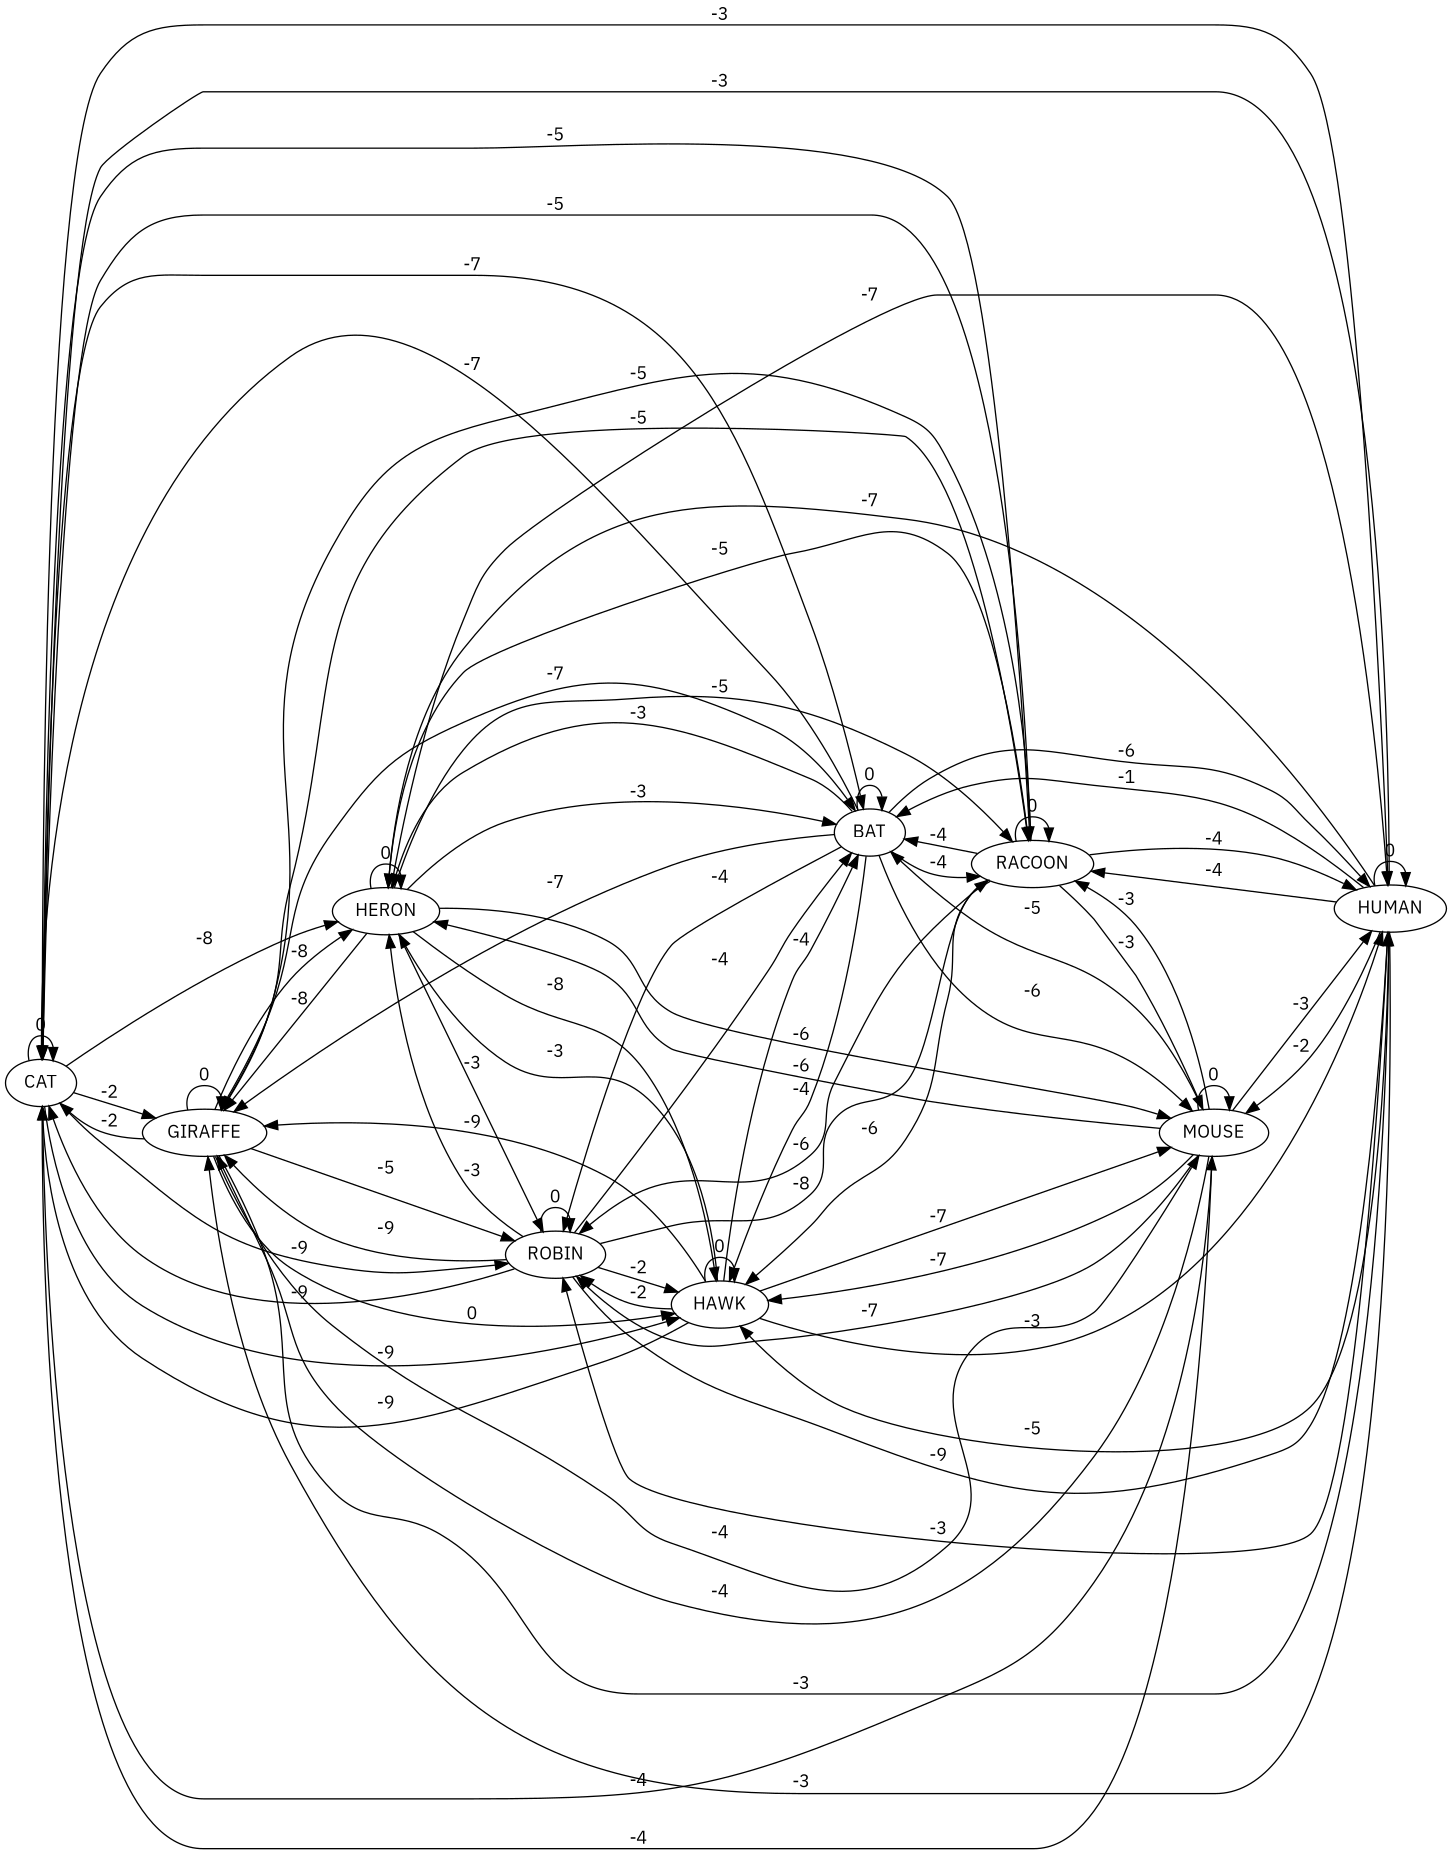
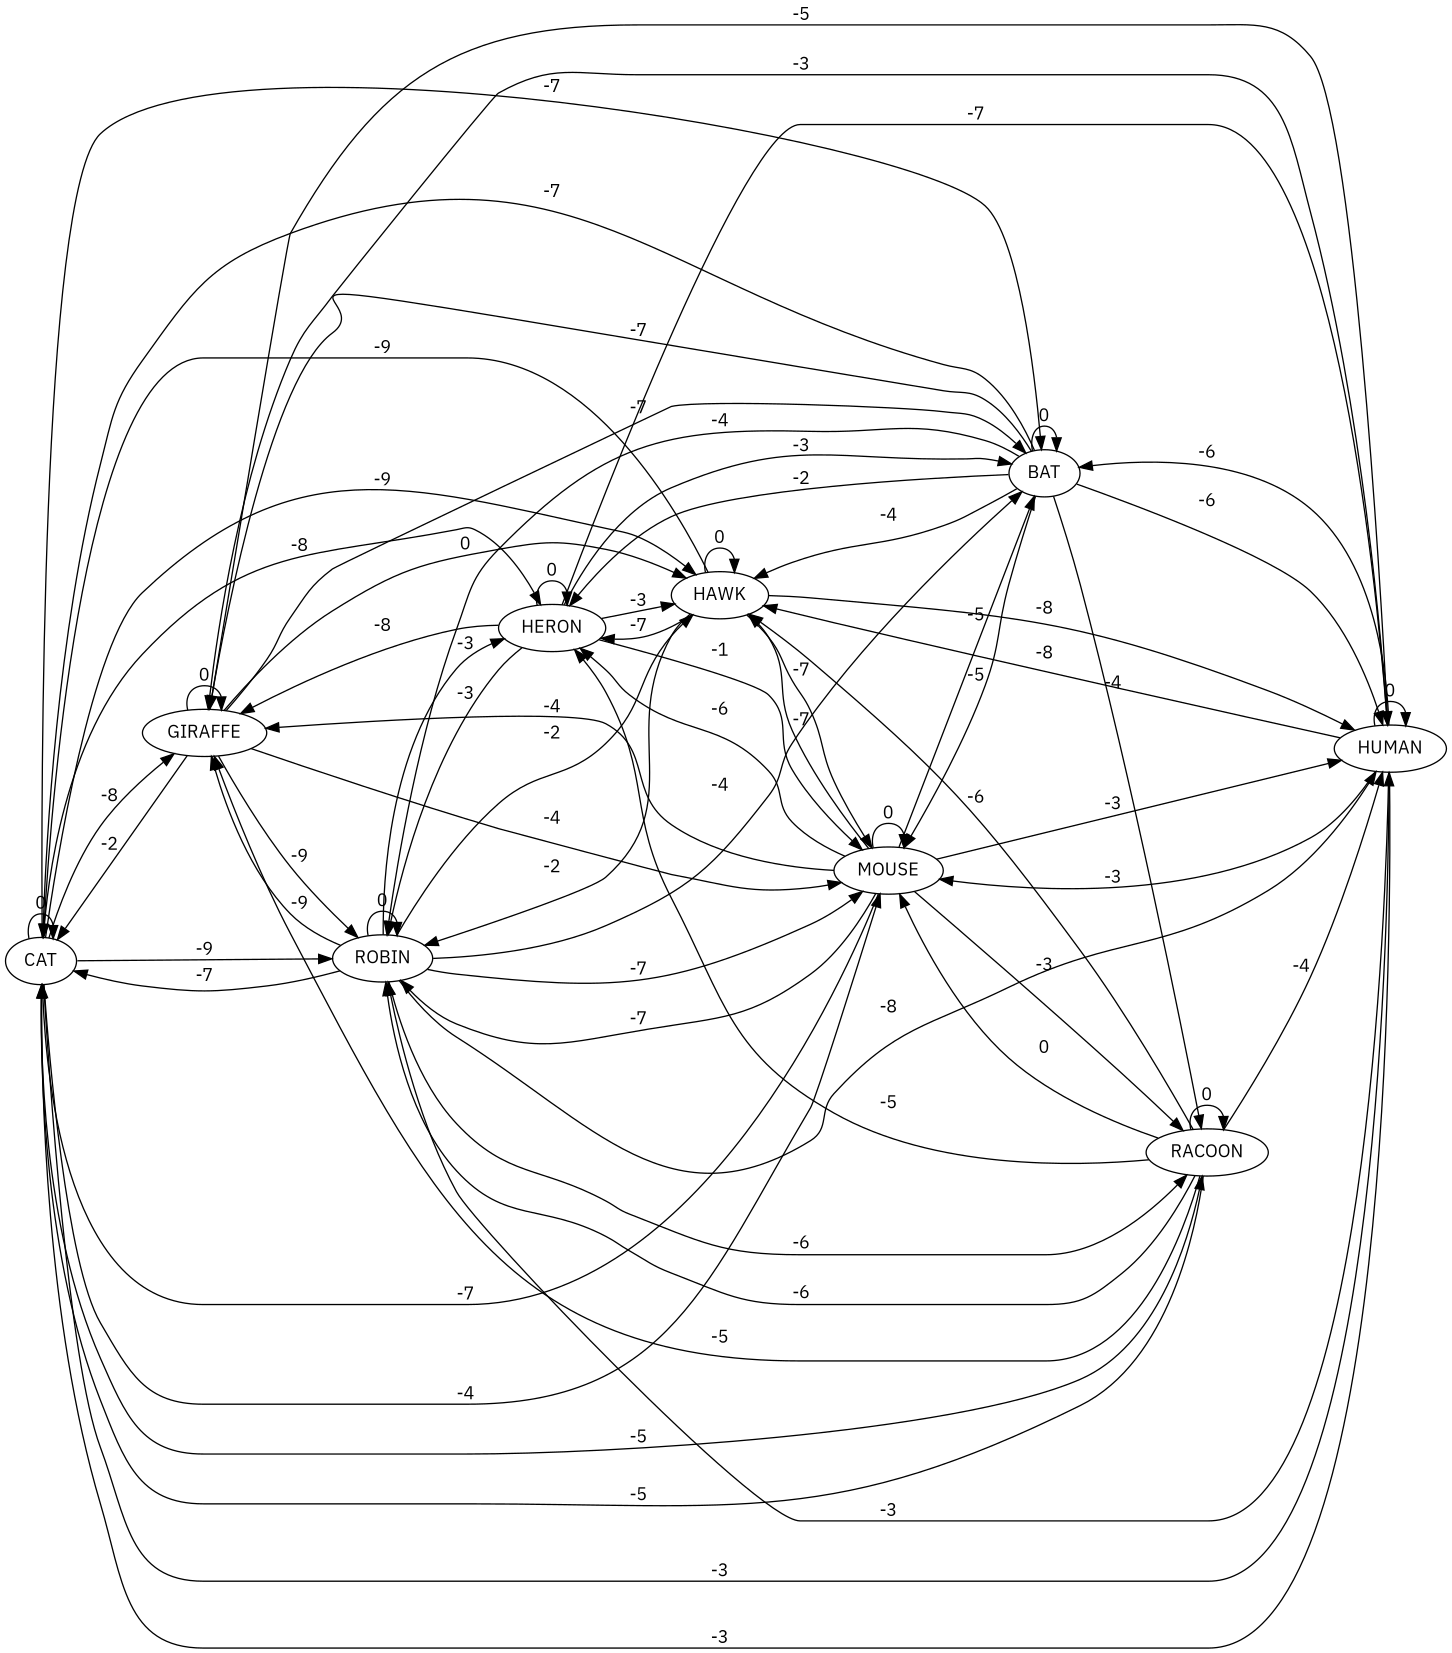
  digraph {
    fontname="IBM Plex Sans"
    rankdir=LR
    node [fontname="IBM Plex Sans"]
    edge [fontname="IBM Plex Sans"]
    CAT
    GIRAFFE
    HUMAN
    MOUSE
    RACOON
    BAT
    HAWK
    ROBIN
    HERON
    CAT -> CAT [label=0]
-   CAT -> GIRAFFE [label=-2]
+   CAT -> GIRAFFE [label=-8]
    CAT -> HUMAN [label=-3]
    CAT -> MOUSE [label=-4]
    CAT -> RACOON [label=-5]
    CAT -> BAT [label=-7]
    CAT -> HAWK [label=-9]
    CAT -> ROBIN [label=-9]
    CAT -> HERON [label=-8]
    GIRAFFE -> CAT [label=-2]
    GIRAFFE -> GIRAFFE [label=0]
-   GIRAFFE -> HUMAN [label=-3]
+   GIRAFFE -> HUMAN [label=-5]
    GIRAFFE -> MOUSE [label=-4]
-   GIRAFFE -> RACOON [label=-5]
    GIRAFFE -> BAT [label=-7]
    GIRAFFE -> HAWK [label=0]
-   GIRAFFE -> ROBIN [label=-5]
-   GIRAFFE -> HERON [label=-8]
+   GIRAFFE -> ROBIN [label=-9]
    HUMAN -> CAT [label=-3]
    HUMAN -> GIRAFFE [label=-3]
    HUMAN -> HUMAN [label=0]
-   HUMAN -> MOUSE [label=-2]
-   HUMAN -> RACOON [label=-4]
-   HUMAN -> BAT [label=-1]
-   HUMAN -> HAWK [label=-5]
+   HUMAN -> MOUSE [label=-3]
+   HUMAN -> BAT [label=-6]
+   HUMAN -> HAWK [label=-8]
    HUMAN -> ROBIN [label=-3]
-   HUMAN -> HERON [label=-7]
-   MOUSE -> CAT [label=-4]
+   MOUSE -> CAT [label=-7]
    MOUSE -> GIRAFFE [label=-4]
    MOUSE -> HUMAN [label=-3]
    MOUSE -> MOUSE [label=0]
    MOUSE -> RACOON [label=-3]
    MOUSE -> BAT [label=-5]
    MOUSE -> HAWK [label=-7]
    MOUSE -> ROBIN [label=-7]
    MOUSE -> HERON [label=-6]
    RACOON -> CAT [label=-5]
    RACOON -> GIRAFFE [label=-5]
    RACOON -> HUMAN [label=-4]
-   RACOON -> MOUSE [label=-3]
+   RACOON -> MOUSE [label=0]
    RACOON -> RACOON [label=0]
-   RACOON -> BAT [label=-4]
    RACOON -> HAWK [label=-6]
    RACOON -> ROBIN [label=-6]
    RACOON -> HERON [label=-5]
    BAT -> CAT [label=-7]
    BAT -> GIRAFFE [label=-7]
    BAT -> HUMAN [label=-6]
-   BAT -> MOUSE [label=-6]
+   BAT -> MOUSE [label=-5]
    BAT -> RACOON [label=-4]
    BAT -> BAT [label=0]
    BAT -> HAWK [label=-4]
    BAT -> ROBIN [label=-4]
-   BAT -> HERON [label=-3]
+   BAT -> HERON [label=-2]
    HAWK -> CAT [label=-9]
-   HAWK -> GIRAFFE [label=-9]
-   HAWK -> HUMAN [label=-3]
+   HAWK -> HUMAN [label=-8]
    HAWK -> MOUSE [label=-7]
-   HAWK -> BAT [label=-4]
    HAWK -> HAWK [label=0]
    HAWK -> ROBIN [label=-2]
-   HAWK -> HERON [label=-3]
-   ROBIN -> CAT [label=-9]
+   HAWK -> HERON [label=-7]
+   ROBIN -> CAT [label=-7]
    ROBIN -> GIRAFFE [label=-9]
-   ROBIN -> HUMAN [label=-9]
-   ROBIN -> RACOON [label=-8]
+   ROBIN -> HUMAN [label=-8]
+   ROBIN -> MOUSE [label=-7]
+   ROBIN -> RACOON [label=-6]
    ROBIN -> BAT [label=-4]
    ROBIN -> HAWK [label=-2]
    ROBIN -> ROBIN [label=0]
    ROBIN -> HERON [label=-3]
    HERON -> GIRAFFE [label=-8]
    HERON -> HUMAN [label=-7]
-   HERON -> MOUSE [label=-6]
-   HERON -> RACOON [label=-5]
+   HERON -> MOUSE [label=-1]
    HERON -> BAT [label=-3]
-   HERON -> HAWK [label=-8]
+   HERON -> HAWK [label=-3]
    HERON -> ROBIN [label=-3]
    HERON -> HERON [label=0]
  }
